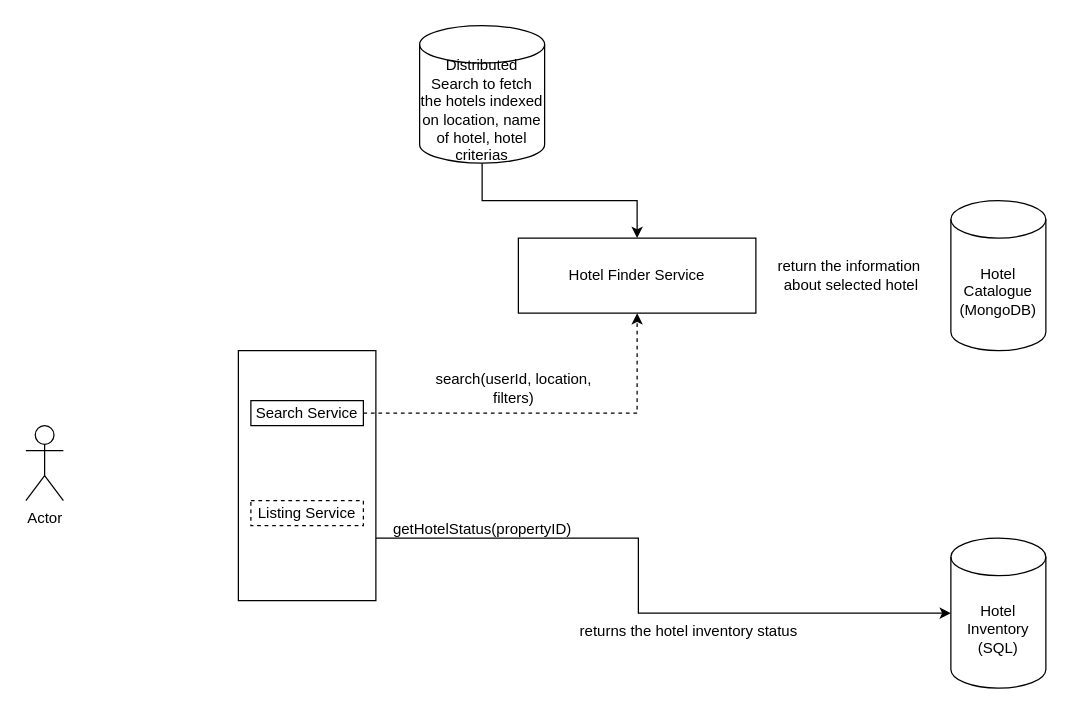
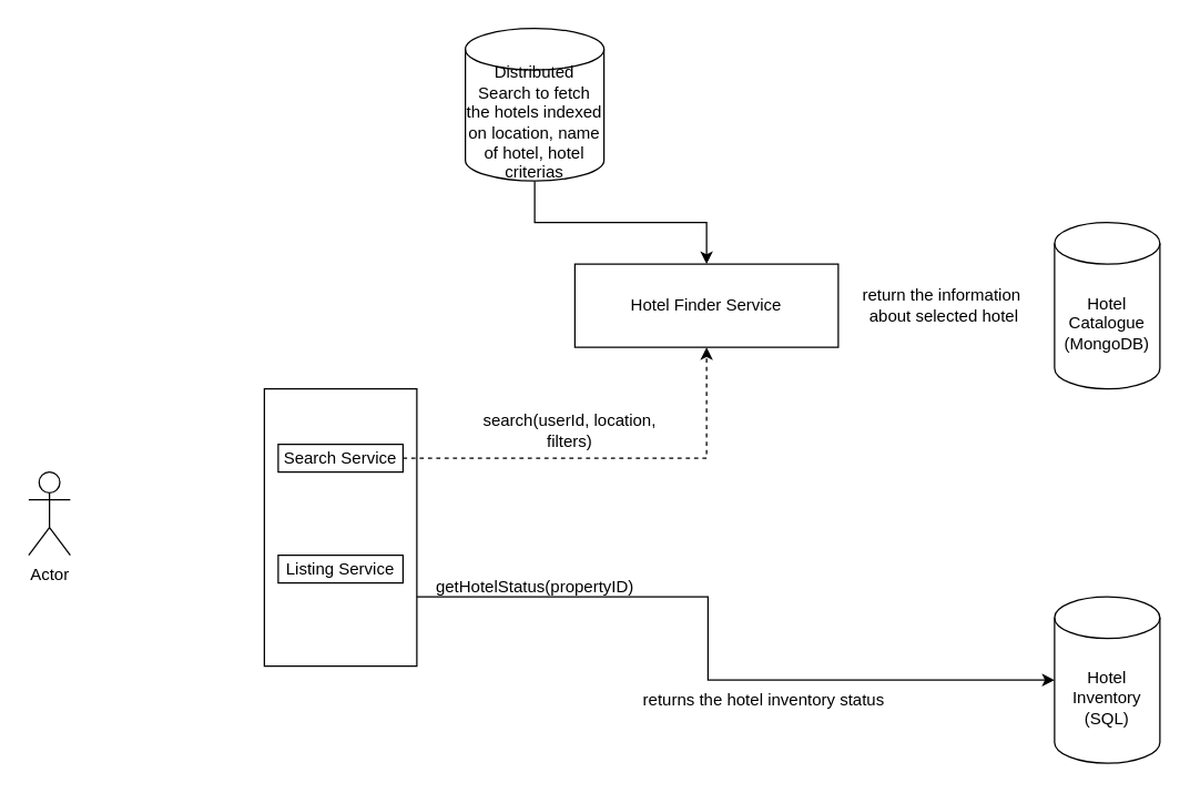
  <mxCell id="0" />
  <mxCell id="1" parent="0" />
  <mxCell id="2" value="" style="rounded=0;whiteSpace=wrap;html=1;" vertex="1" parent="1"><mxGeometry y="280" width="110" height="200" as="geometry" x="190" /></mxCell>
  <mxCell id="3" value="Hotel Catalogue&lt;div&gt;(MongoDB)&lt;/div&gt;" style="shape=cylinder3;whiteSpace=wrap;html=1;boundedLbl=1;backgroundOutline=1;size=15;" vertex="1" parent="1"><mxGeometry x="760" y="160" width="76" height="120" as="geometry" /></mxCell>
  <mxCell id="4" value="Hotel Inventory&lt;div&gt;(SQL)&lt;/div&gt;" style="shape=cylinder3;whiteSpace=wrap;html=1;boundedLbl=1;backgroundOutline=1;size=15;" vertex="1" parent="1"><mxGeometry x="760" y="430" width="76" height="120" as="geometry" /></mxCell>
  <mxCell id="5" value="search(userId, location,&lt;div&gt;filters)&lt;/div&gt;" style="text;html=1;align=center;verticalAlign=middle;resizable=0;points=[];autosize=1;strokeColor=none;fillColor=none;" vertex="1" parent="1"><mxGeometry x="335" y="290" width="150" height="40" as="geometry" /></mxCell>
  <mxCell id="6" value="returns the hotel inventory status" style="text;html=1;align=center;verticalAlign=middle;resizable=0;points=[];autosize=1;strokeColor=none;fillColor=none;" vertex="1" parent="1"><mxGeometry x="450" y="490" width="200" height="30" as="geometry" /></mxCell>
  <mxCell id="7" style="edgeStyle=orthogonalEdgeStyle;rounded=0;orthogonalLoop=1;jettySize=auto;html=1;exitX=1;exitY=0.75;exitDx=0;exitDy=0;entryX=0;entryY=0.5;entryDx=0;entryDy=0;entryPerimeter=0;" edge="1" parent="1" source="2" target="4"><mxGeometry relative="1" as="geometry"><Array as="points"><mxPoint x="510" y="430" /><mxPoint x="510" y="490" /></Array></mxGeometry></mxCell>
  <mxCell id="8" value="getHotelStatus(propertyID)" style="text;html=1;align=center;verticalAlign=middle;resizable=0;points=[];autosize=1;strokeColor=none;fillColor=none;" vertex="1" parent="1"><mxGeometry x="300" y="408" width="170" height="30" as="geometry" /></mxCell>
  <mxCell id="9" value="Actor" style="shape=umlActor;verticalLabelPosition=bottom;verticalAlign=top;html=1;outlineConnect=0;" vertex="1" parent="1"><mxGeometry x="20" y="340" width="30" height="60" as="geometry" /></mxCell>
  <mxCell id="10" style="edgeStyle=orthogonalEdgeStyle;rounded=0;orthogonalLoop=1;jettySize=auto;html=1;entryX=0.5;entryY=1;entryDx=0;entryDy=0;dashed=1;" edge="1" parent="1" source="11" target="13"><mxGeometry relative="1" as="geometry" /></mxCell>
  <mxCell id="11" value="Search Service" style="rounded=0;whiteSpace=wrap;html=1;" vertex="1" parent="1"><mxGeometry x="200" y="320" width="90" height="20" as="geometry" /></mxCell>
- <mxCell id="12" value="Listing Service" style="rounded=0;whiteSpace=wrap;html=1;dashed=1;" vertex="1" parent="1"><mxGeometry x="200" y="400" width="90" height="20" as="geometry" /></mxCell>
+ <mxCell id="12" value="Listing Service" style="rounded=0;whiteSpace=wrap;html=1;" vertex="1" parent="1"><mxGeometry x="200" y="400" width="90" height="20" as="geometry" /></mxCell>
  <mxCell id="13" value="Hotel Finder Service" style="rounded=0;whiteSpace=wrap;html=1;" vertex="1" parent="1"><mxGeometry x="414" y="190" width="190" height="60" as="geometry" /></mxCell>
  <mxCell id="14" style="edgeStyle=orthogonalEdgeStyle;rounded=0;orthogonalLoop=1;jettySize=auto;html=1;" edge="1" parent="1" source="15" target="13"><mxGeometry relative="1" as="geometry" /></mxCell>
  <mxCell id="15" value="Distributed Search to fetch the hotels indexed on location, name of hotel, hotel criterias" style="shape=cylinder3;whiteSpace=wrap;html=1;boundedLbl=1;backgroundOutline=1;size=15;" vertex="1" parent="1"><mxGeometry x="335" y="20" width="100" height="110" as="geometry" /></mxCell>
  <mxCell id="16" value="return the information&amp;nbsp;&lt;div&gt;about selected hotel&lt;br&gt;&lt;/div&gt;" style="text;html=1;align=center;verticalAlign=middle;resizable=0;points=[];autosize=1;strokeColor=none;fillColor=none;" vertex="1" parent="1"><mxGeometry x="610" y="200" width="140" height="40" as="geometry" /></mxCell>
